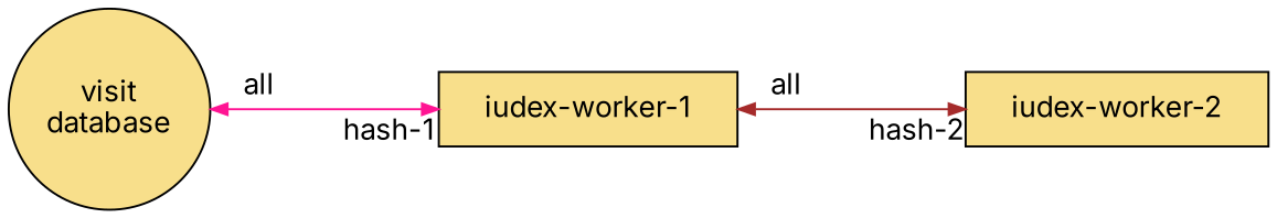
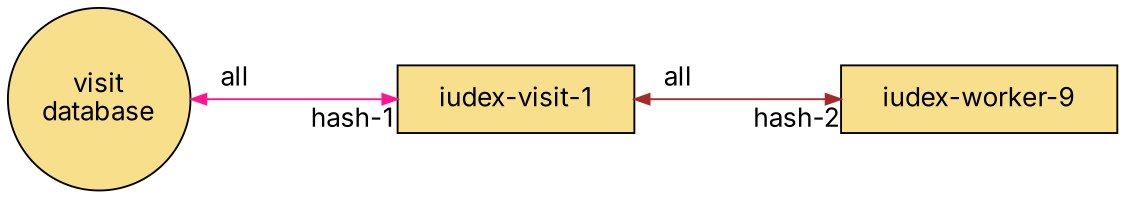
  digraph {
    fontname=Inter
    rankdir=RL
    node [fillcolor="#f8df8b" fontname=Inter margin="0.30,0.1" shape=box style=filled]
    edge [arrowsize=0.8 dir=both fontname=Inter headlabel=all labeldistance=2.6 minlen=3]
    n1 [label=<visit<br/>database> margin="0.05,0.05" shape=circle]
-   "iudex-worker-1"
-   "iudex-worker-2"
+   "iudex-worker-1" [label="iudex-visit-1"]
+   "iudex-worker-2" [label="iudex-worker-9"]
    "iudex-worker-1" -> n1 [color=deeppink taillabel="hash-1"]
    "iudex-worker-2" -> "iudex-worker-1" [color=brown taillabel="hash-2"]
  }
